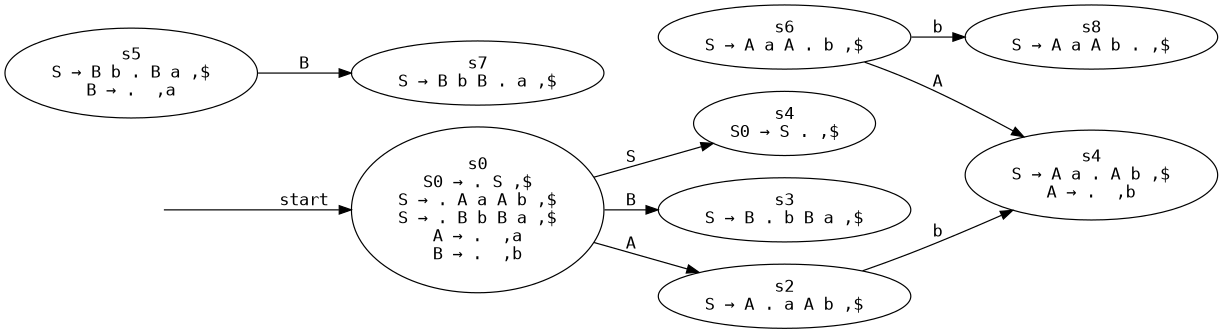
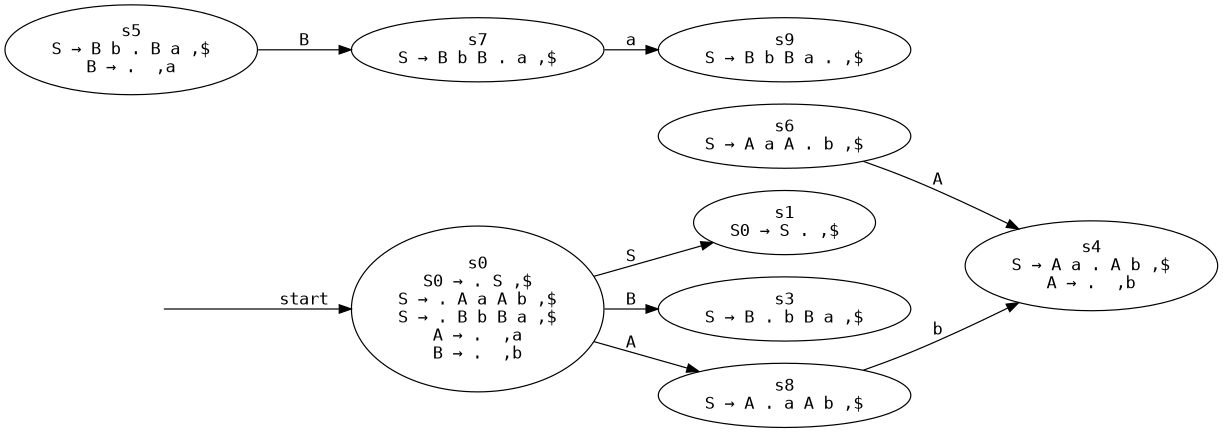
  digraph {
    fontname="DejaVu Sans Mono"
    rankdir=LR
    node [fontname="DejaVu Sans Mono"]
    edge [fontname="DejaVu Sans Mono"]
    n1 [label="s0\nS0 → . S ,$\nS → . A a A b ,$\nS → . B b B a ,$\nA → .  ,a\nB → .  ,b"]
-   n2 [label="s4\nS0 → S . ,$"]
+   n2 [label="s1\nS0 → S . ,$"]
    n3 [label="s3\nS → B . b B a ,$"]
-   n4 [label="s2\nS → A . a A b ,$"]
+   n4 [label="s8\nS → A . a A b ,$"]
    n5 [label="s4\nS → A a . A b ,$\nA → .  ,b"]
    n6 [label="s5\nS → B b . B a ,$\nB → .  ,a"]
    n7 [label="s7\nS → B b B . a ,$"]
+   n8 [label="s9\nS → B b B a . ,$"]
    n9 [label="s6\nS → A a A . b ,$"]
-   n10 [label="s8\nS → A a A b . ,$"]
    "" [shape=none]
    n1 -> n2 [label=S]
    n1 -> n3 [label=B]
    n1 -> n4 [label=A]
    n4 -> n5 [label=b]
    n6 -> n7 [label=B]
+   n7 -> n8 [label=a]
    n9 -> n5 [label=A]
-   n9 -> n10 [label=b]
    "" -> n1 [label=start]
  }
